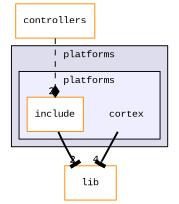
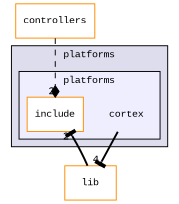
  digraph {
    compound=true
    fontname="Liberation Mono"
    node [color=darkorange fontname="Liberation Mono" fontsize=10 shape=box]
    edge [arrowhead=tee fontname="Liberation Mono" headlabel=2 labeldistance=1.5 labelfontname=Helvetica labelfontsize=10 style=bold]
    n1 [color=deeppink label=cortex shape=plaintext]
    n2 [fillcolor=white label=include style=filled]
    n3 [label=lib]
    n4 [label=controllers]
    subgraph cluster_1 {
      bgcolor="#ddddee"
      fontsize=10
      label=platforms
      pencolor=black
      subgraph cluster_2 {
        bgcolor="#eeeeff"
        fontsize=10
        label=platforms
        pencolor=black
        n1
        n2
      }
    }
    n1 -> n3 [headlabel=4]
-   n2 -> n3
+   n3 -> n2
    n4 -> n2 [arrowhead=diamond style=dashed]
  }
